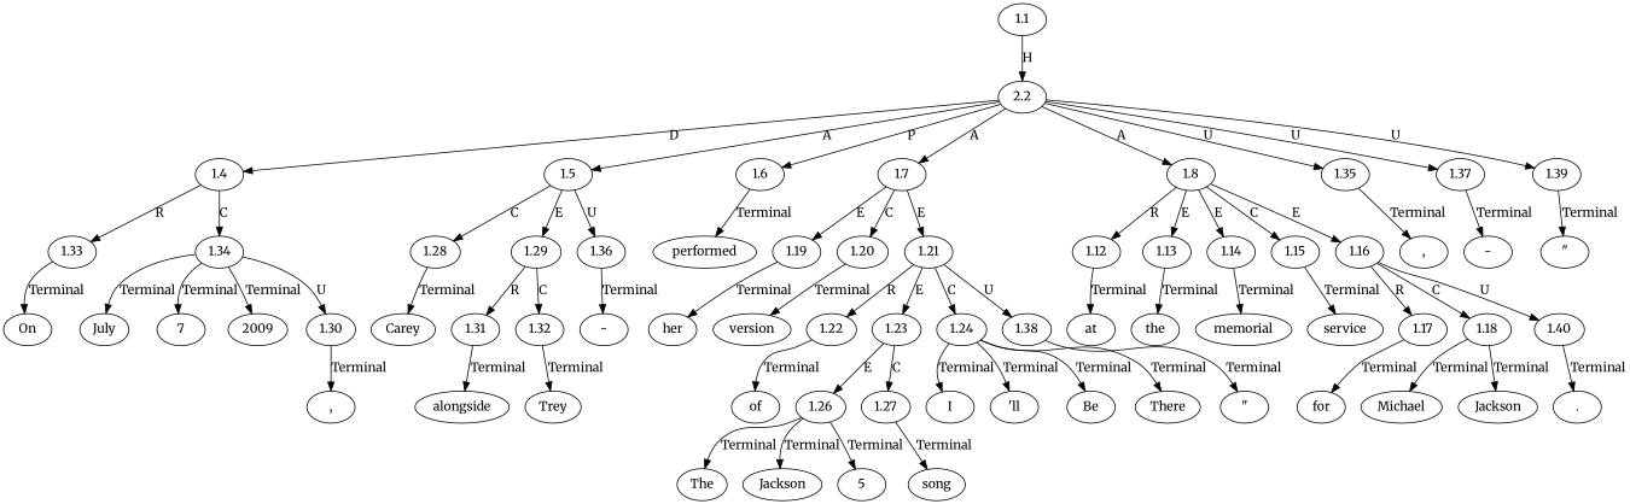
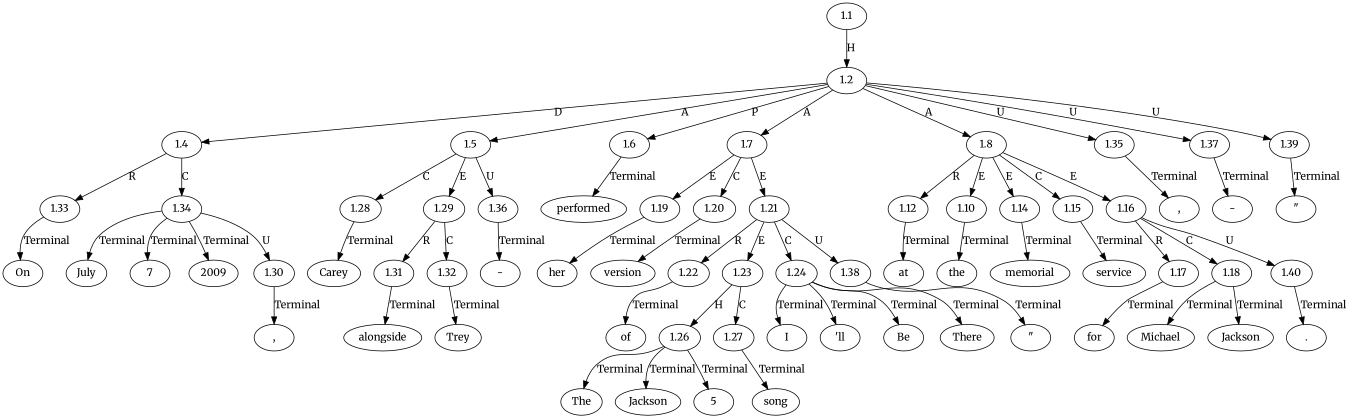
  digraph {
    fontname=Merriweather
    node [fontname=Merriweather ordering=out]
    edge [fontname=Merriweather ordering=out]
    n1 [label=On]
    n2 [label=Trey]
    n3 [label="-"]
    n4 [label=performed]
    n5 [label=her]
    n6 [label=version]
    n7 [label=of]
    n8 [label=The]
    n9 [label=Jackson]
    n10 [label=5]
    n11 [label=July]
    n12 [label=song]
    n13 [label="\""]
    n14 [label=I]
    n15 [label="'ll"]
    n16 [label=Be]
    n17 [label=There]
    n18 [label="\""]
    n19 [label=at]
    n20 [label=the]
    n21 [label=memorial]
    n22 [label=7]
    n23 [label=service]
    n24 [label=for]
    n25 [label=Michael]
    n26 [label=Jackson]
    n27 [label="."]
    n28 [label=","]
    n29 [label=2009]
    n30 [label=","]
    n31 [label=Carey]
    n32 [label="-"]
    n33 [label=alongside]
    n34 [label=1.1]
-   n35 [label=2.2]
+   n35 [label=1.2]
    n36 [label=1.4]
    n37 [label=1.5]
    n38 [label=1.6]
    n39 [label=1.7]
    n40 [label=1.8]
    n41 [label=1.35]
    n42 [label=1.37]
    n43 [label=1.39]
    n44 [label=1.33]
    n45 [label=1.34]
    n46 [label=1.28]
    n47 [label=1.29]
    n48 [label=1.36]
    n49 [label=1.19]
    n50 [label=1.20]
    n51 [label=1.21]
    n52 [label=1.12]
-   n53 [label=1.13]
+   n53 [label=1.10]
    n54 [label=1.14]
    n55 [label=1.15]
    n56 [label=1.16]
    n57 [label=1.30]
    n58 [label=1.31]
    n59 [label=1.32]
    n60 [label=1.22]
    n61 [label=1.23]
    n62 [label=1.24]
    n63 [label=1.38]
    n64 [label=1.17]
    n65 [label=1.18]
    n66 [label=1.40]
    n67 [label=1.26]
    n68 [label=1.27]
    n34 -> n35 [label=H]
    n35 -> n36 [label=D]
    n35 -> n37 [label=A]
    n35 -> n38 [label=P]
    n35 -> n39 [label=A]
    n35 -> n40 [label=A]
    n35 -> n41 [label=U]
    n35 -> n42 [label=U]
    n35 -> n43 [label=U]
    n36 -> n44 [label=R]
    n36 -> n45 [label=C]
    n37 -> n46 [label=C]
    n37 -> n47 [label=E]
    n37 -> n48 [label=U]
    n38 -> n4 [label=Terminal]
    n39 -> n49 [label=E]
    n39 -> n50 [label=C]
    n39 -> n51 [label=E]
    n40 -> n52 [label=R]
    n40 -> n53 [label=E]
    n40 -> n54 [label=E]
    n40 -> n55 [label=C]
    n40 -> n56 [label=E]
    n41 -> n30 [label=Terminal]
    n42 -> n3 [label=Terminal]
    n43 -> n18 [label=Terminal]
    n44 -> n1 [label=Terminal]
    n45 -> n11 [label=Terminal]
    n45 -> n22 [label=Terminal]
    n45 -> n29 [label=Terminal]
    n45 -> n57 [label=U]
    n46 -> n31 [label=Terminal]
    n47 -> n58 [label=R]
    n47 -> n59 [label=C]
    n48 -> n32 [label=Terminal]
    n49 -> n5 [label=Terminal]
    n50 -> n6 [label=Terminal]
    n51 -> n60 [label=R]
    n51 -> n61 [label=E]
    n51 -> n62 [label=C]
    n51 -> n63 [label=U]
    n52 -> n19 [label=Terminal]
    n53 -> n20 [label=Terminal]
    n54 -> n21 [label=Terminal]
    n55 -> n23 [label=Terminal]
    n56 -> n64 [label=R]
    n56 -> n65 [label=C]
    n56 -> n66 [label=U]
    n57 -> n28 [label=Terminal]
    n58 -> n33 [label=Terminal]
    n59 -> n2 [label=Terminal]
    n60 -> n7 [label=Terminal]
-   n61 -> n67 [label=E]
+   n61 -> n67 [label=H]
    n61 -> n68 [label=C]
    n62 -> n14 [label=Terminal]
    n62 -> n15 [label=Terminal]
    n62 -> n16 [label=Terminal]
    n62 -> n17 [label=Terminal]
    n63 -> n13 [label=Terminal]
    n64 -> n24 [label=Terminal]
    n65 -> n25 [label=Terminal]
    n65 -> n26 [label=Terminal]
    n66 -> n27 [label=Terminal]
    n67 -> n8 [label=Terminal]
    n67 -> n9 [label=Terminal]
    n67 -> n10 [label=Terminal]
    n68 -> n12 [label=Terminal]
  }
